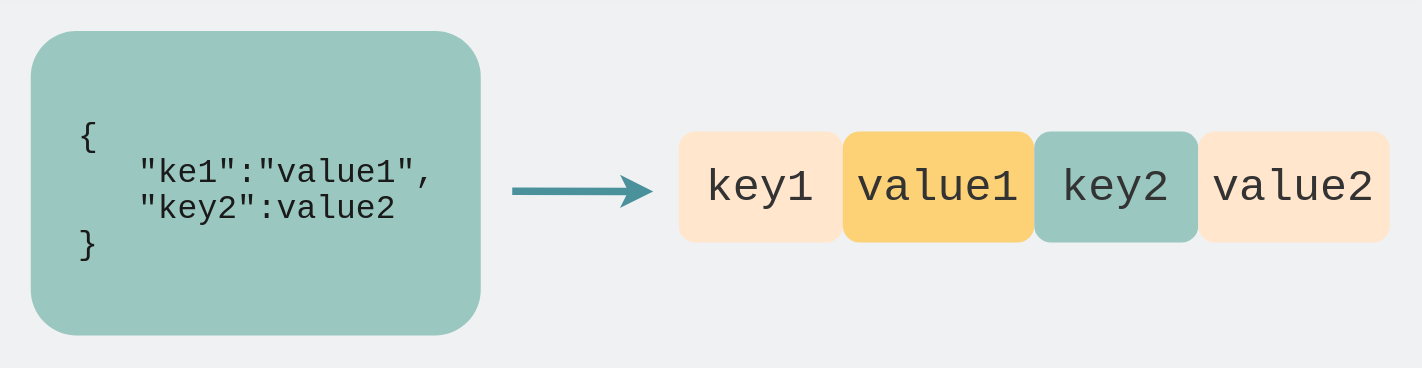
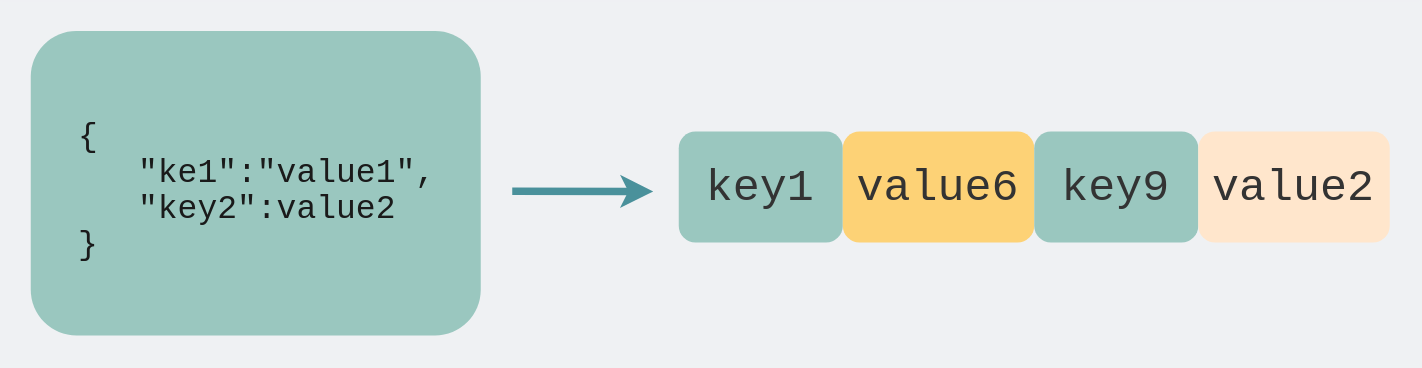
  <mxCell id="0" />
  <mxCell id="1" parent="0" />
  <mxCell id="2" value="" style="endArrow=classic;html=1;rounded=0;fontColor=#000000;strokeWidth=5;strokeColor=#4A919B;" parent="1" edge="1"><mxGeometry width="50" height="50" relative="1" as="geometry"><mxPoint x="341" y="126.79" as="sourcePoint" /><mxPoint x="435" y="127" as="targetPoint" /></mxGeometry></mxCell>
  <mxCell id="3" value="&lt;div style=&quot;font-family: Menlo, Monaco, &amp;quot;Courier New&amp;quot;, monospace; font-size: 16px; line-height: 24px;&quot;&gt;&lt;div style=&quot;&quot;&gt;&lt;br&gt;&lt;/div&gt;&lt;/div&gt;" style="rounded=1;whiteSpace=wrap;html=1;strokeWidth=5;fontSize=30;strokeColor=none;fillColor=#9AC7BF;align=left;" parent="1" vertex="1"><mxGeometry x="20" y="20" width="300" height="203" as="geometry" /></mxCell>
  <mxCell id="4" value="&lt;div style=&quot;font-family: Menlo, Monaco, &amp;quot;Courier New&amp;quot;, monospace; font-size: 18px; line-height: 24px;&quot;&gt;&lt;div style=&quot;font-size: 20px;&quot;&gt;&lt;div style=&quot;line-height: 24px;&quot;&gt;&lt;div style=&quot;font-size: 22px;&quot;&gt;&lt;div style=&quot;line-height: 24px;&quot;&gt;&lt;div style=&quot;&quot;&gt;&lt;span style=&quot;color: rgb(26, 26, 26); background-color: initial;&quot;&gt;{&lt;/span&gt;&lt;br&gt;&lt;/div&gt;&lt;/div&gt;&lt;/div&gt;&lt;/div&gt;&lt;/div&gt;&lt;/div&gt;&lt;blockquote style=&quot;margin: 0 0 0 40px; border: none; padding: 0px;&quot;&gt;&lt;div style=&quot;font-family: Menlo, Monaco, &amp;quot;Courier New&amp;quot;, monospace; font-size: 18px; line-height: 24px;&quot;&gt;&lt;div style=&quot;font-size: 20px;&quot;&gt;&lt;div style=&quot;line-height: 24px;&quot;&gt;&lt;div style=&quot;font-size: 22px;&quot;&gt;&lt;div style=&quot;line-height: 24px;&quot;&gt;&lt;div style=&quot;&quot;&gt;&lt;font style=&quot;font-size: 22px;&quot; color=&quot;#1a1a1a&quot;&gt;    &quot;ke1&quot;:&quot;value1&quot;,&lt;/font&gt;&lt;/div&gt;&lt;/div&gt;&lt;/div&gt;&lt;/div&gt;&lt;/div&gt;&lt;/div&gt;&lt;div style=&quot;font-family: Menlo, Monaco, &amp;quot;Courier New&amp;quot;, monospace; font-size: 18px; line-height: 24px;&quot;&gt;&lt;div style=&quot;font-size: 20px;&quot;&gt;&lt;div style=&quot;line-height: 24px;&quot;&gt;&lt;div style=&quot;font-size: 22px;&quot;&gt;&lt;div style=&quot;line-height: 24px;&quot;&gt;&lt;div style=&quot;&quot;&gt;&lt;font style=&quot;font-size: 22px;&quot; color=&quot;#1a1a1a&quot;&gt;&quot;key2&quot;:value2&lt;/font&gt;&lt;/div&gt;&lt;/div&gt;&lt;/div&gt;&lt;/div&gt;&lt;/div&gt;&lt;/div&gt;&lt;/blockquote&gt;&lt;div style=&quot;font-family: Menlo, Monaco, &amp;quot;Courier New&amp;quot;, monospace; font-size: 18px; line-height: 24px;&quot;&gt;&lt;div style=&quot;font-size: 20px;&quot;&gt;&lt;div style=&quot;line-height: 24px;&quot;&gt;&lt;div style=&quot;font-size: 22px;&quot;&gt;&lt;div style=&quot;line-height: 24px;&quot;&gt;&lt;div style=&quot;&quot;&gt;&lt;font style=&quot;font-size: 22px;&quot; color=&quot;#1a1a1a&quot;&gt;}&lt;/font&gt;&lt;/div&gt;&lt;/div&gt;&lt;/div&gt;&lt;/div&gt;&lt;/div&gt;&lt;/div&gt;" style="text;html=1;strokeColor=none;fillColor=none;align=left;verticalAlign=middle;whiteSpace=wrap;rounded=0;labelBackgroundColor=none;fontColor=#000000;" parent="1" vertex="1"><mxGeometry x="50" y="40" width="250" height="174" as="geometry" /></mxCell>
- <mxCell id="5" value="&lt;div style=&quot;font-family: Menlo, Monaco, &amp;quot;Courier New&amp;quot;, monospace; line-height: 24px;&quot;&gt;&lt;div style=&quot;&quot;&gt;&lt;font color=&quot;#333333&quot; style=&quot;font-size: 30px;&quot;&gt;key1&lt;/font&gt;&lt;/div&gt;&lt;/div&gt;" style="rounded=1;whiteSpace=wrap;html=1;strokeWidth=5;fontSize=30;strokeColor=none;fillColor=#ffe6cc;align=center;" vertex="1" parent="1"><mxGeometry x="452" y="87" width="109.36" height="74" as="geometry" /></mxCell>
- <mxCell id="6" value="&lt;div style=&quot;font-family: Menlo, Monaco, &amp;quot;Courier New&amp;quot;, monospace; line-height: 24px;&quot;&gt;&lt;div style=&quot;&quot;&gt;&lt;font color=&quot;#333333&quot; style=&quot;font-size: 30px;&quot;&gt;value1&lt;/font&gt;&lt;/div&gt;&lt;/div&gt;" style="rounded=1;whiteSpace=wrap;html=1;strokeWidth=5;fontSize=30;strokeColor=none;fillColor=#FDD276;align=center;" vertex="1" parent="1"><mxGeometry x="561.36" y="87" width="127.64" height="74" as="geometry" /></mxCell>
- <mxCell id="7" value="&lt;div style=&quot;font-family: Menlo, Monaco, &amp;quot;Courier New&amp;quot;, monospace; line-height: 24px;&quot;&gt;&lt;div style=&quot;&quot;&gt;&lt;font color=&quot;#333333&quot; style=&quot;font-size: 30px;&quot;&gt;key2&lt;/font&gt;&lt;/div&gt;&lt;/div&gt;" style="rounded=1;whiteSpace=wrap;html=1;strokeWidth=5;fontSize=30;strokeColor=none;fillColor=#9AC7BF;align=center;" vertex="1" parent="1"><mxGeometry x="689" y="87" width="109.36" height="74" as="geometry" /></mxCell>
+ <mxCell id="5" value="&lt;div style=&quot;font-family: Menlo, Monaco, &amp;quot;Courier New&amp;quot;, monospace; line-height: 24px;&quot;&gt;&lt;div style=&quot;&quot;&gt;&lt;font color=&quot;#333333&quot; style=&quot;font-size: 30px;&quot;&gt;key1&lt;/font&gt;&lt;/div&gt;&lt;/div&gt;" style="rounded=1;whiteSpace=wrap;html=1;strokeWidth=5;fontSize=30;strokeColor=none;fillColor=#9AC7BF;align=center;" vertex="1" parent="1"><mxGeometry x="452" y="87" width="109.36" height="74" as="geometry" /></mxCell>
+ <mxCell id="6" value="&lt;div style=&quot;font-family: Menlo, Monaco, &amp;quot;Courier New&amp;quot;, monospace; line-height: 24px;&quot;&gt;&lt;div style=&quot;&quot;&gt;&lt;font color=&quot;#333333&quot; style=&quot;font-size: 30px;&quot;&gt;value6&lt;/font&gt;&lt;/div&gt;&lt;/div&gt;" style="rounded=1;whiteSpace=wrap;html=1;strokeWidth=5;fontSize=30;strokeColor=none;fillColor=#FDD276;align=center;" vertex="1" parent="1"><mxGeometry x="561.36" y="87" width="127.64" height="74" as="geometry" /></mxCell>
+ <mxCell id="7" value="&lt;div style=&quot;font-family: Menlo, Monaco, &amp;quot;Courier New&amp;quot;, monospace; line-height: 24px;&quot;&gt;&lt;div style=&quot;&quot;&gt;&lt;font color=&quot;#333333&quot; style=&quot;font-size: 30px;&quot;&gt;key9&lt;/font&gt;&lt;/div&gt;&lt;/div&gt;" style="rounded=1;whiteSpace=wrap;html=1;strokeWidth=5;fontSize=30;strokeColor=none;fillColor=#9AC7BF;align=center;" vertex="1" parent="1"><mxGeometry x="689" y="87" width="109.36" height="74" as="geometry" /></mxCell>
  <mxCell id="8" value="&lt;div style=&quot;font-family: Menlo, Monaco, &amp;quot;Courier New&amp;quot;, monospace; line-height: 24px;&quot;&gt;&lt;div style=&quot;&quot;&gt;&lt;font color=&quot;#333333&quot; style=&quot;font-size: 30px;&quot;&gt;value2&lt;/font&gt;&lt;/div&gt;&lt;/div&gt;" style="rounded=1;whiteSpace=wrap;html=1;strokeWidth=5;fontSize=30;strokeColor=none;fillColor=#ffe6cc;align=center;" vertex="1" parent="1"><mxGeometry x="798.36" y="87" width="127.64" height="74" as="geometry" /></mxCell>
